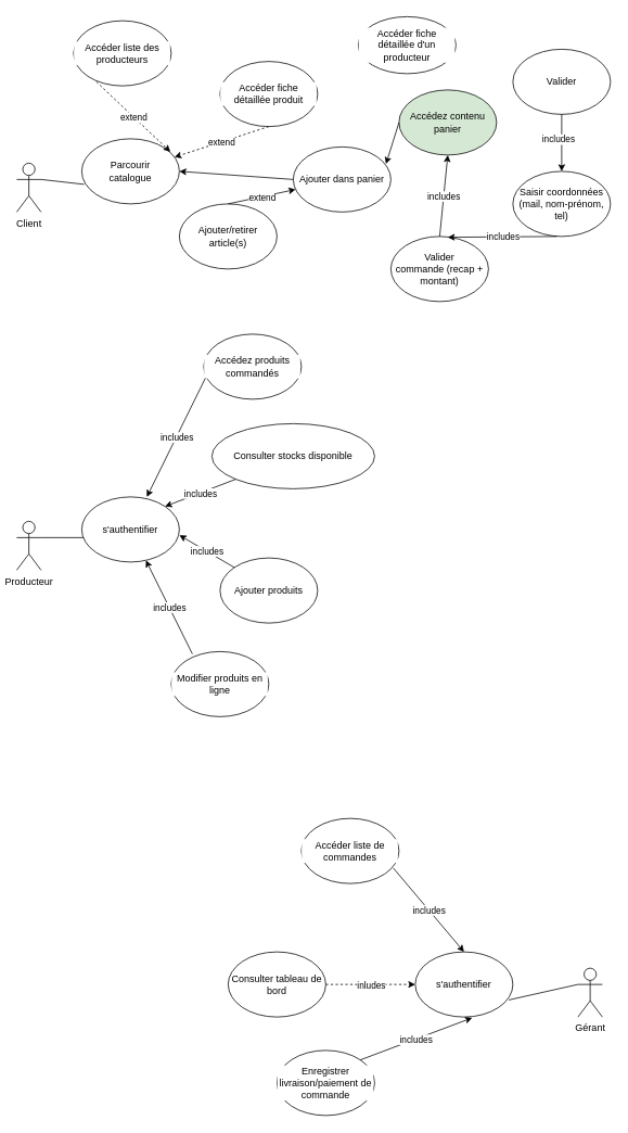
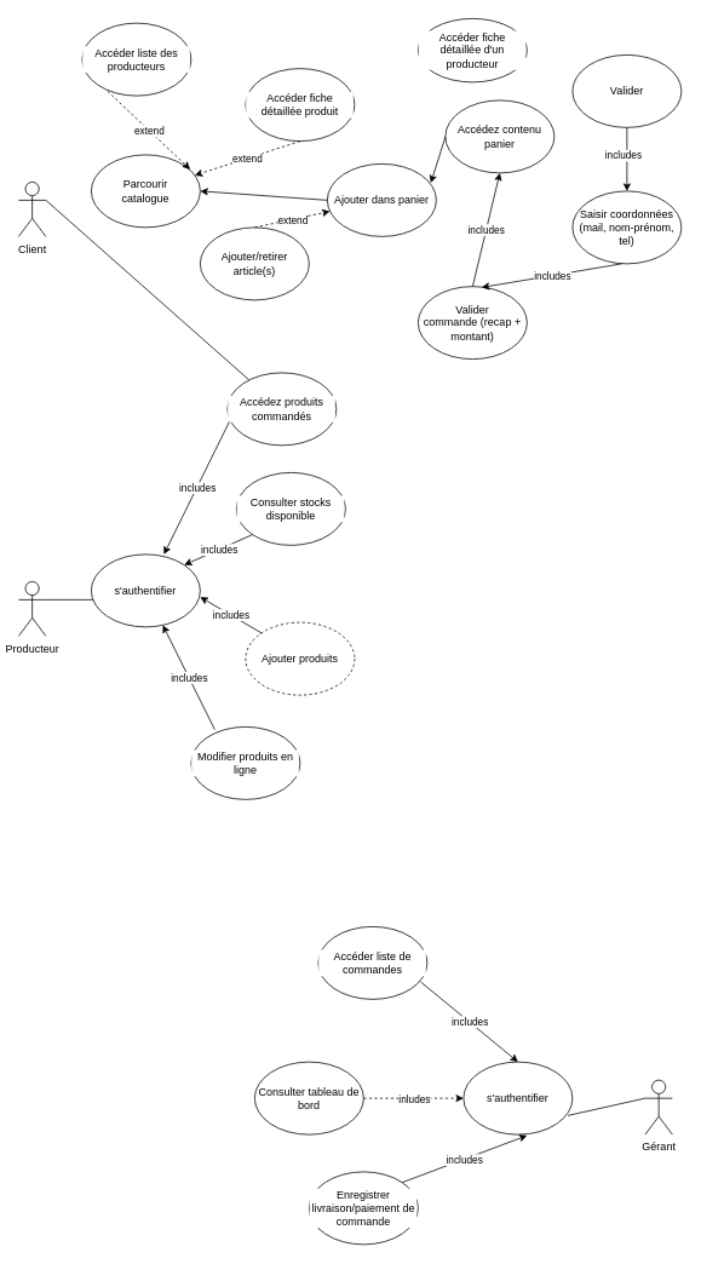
  <mxCell id="0" />
  <mxCell id="1" parent="0" />
  <mxCell id="2" value="&lt;div&gt;Client&lt;/div&gt;&lt;div&gt;&lt;br&gt;&lt;/div&gt;" style="shape=umlActor;verticalLabelPosition=bottom;verticalAlign=top;html=1;outlineConnect=0;fillColor=default;strokeColor=default;fontColor=default;" parent="1" vertex="1"><mxGeometry x="20" y="200" width="30" height="60" as="geometry" /></mxCell>
  <mxCell id="3" value="&lt;div&gt;Parcourir&lt;/div&gt;&lt;div&gt;catalogue&lt;/div&gt;" style="ellipse;whiteSpace=wrap;html=1;fontColor=default;strokeColor=default;fillColor=default;" parent="1" vertex="1"><mxGeometry x="100" y="170" width="120" height="80" as="geometry" /></mxCell>
  <mxCell id="4" value="Ajouter dans panier" style="ellipse;whiteSpace=wrap;html=1;fontColor=default;strokeColor=default;fillColor=default;" parent="1" vertex="1"><mxGeometry x="360" y="180" width="120" height="80" as="geometry" /></mxCell>
- <mxCell id="5" value="" style="endArrow=none;html=1;rounded=0;labelBackgroundColor=default;fontColor=default;strokeColor=default;exitX=1;exitY=0.333;exitDx=0;exitDy=0;exitPerimeter=0;entryX=0.025;entryY=0.7;entryDx=0;entryDy=0;entryPerimeter=0;" parent="1" source="2" target="3" edge="1"><mxGeometry width="50" height="50" relative="1" as="geometry"><mxPoint x="340" y="420" as="sourcePoint" /><mxPoint x="390" y="370" as="targetPoint" /></mxGeometry></mxCell>
- <mxCell id="6" value="&lt;div&gt;Valider&lt;br&gt;&lt;/div&gt;&lt;div&gt;commande (recap + montant)&lt;br&gt;&lt;/div&gt;" style="ellipse;whiteSpace=wrap;html=1;fontColor=default;strokeColor=default;fillColor=default;" parent="1" vertex="1"><mxGeometry x="480" y="290" width="120" height="80" as="geometry" /></mxCell>
+ <mxCell id="5" value="" style="endArrow=none;html=1;rounded=0;labelBackgroundColor=default;fontColor=default;strokeColor=default;exitX=1;exitY=0.333;exitDx=0;exitDy=0;exitPerimeter=0;" parent="1" source="2" target="23" edge="1"><mxGeometry width="50" height="50" relative="1" as="geometry"><mxPoint x="340" y="420" as="sourcePoint" /><mxPoint x="390" y="370" as="targetPoint" /></mxGeometry></mxCell>
+ <mxCell id="6" value="&lt;div&gt;Valider&lt;br&gt;&lt;/div&gt;&lt;div&gt;commande (recap + montant)&lt;br&gt;&lt;/div&gt;" style="ellipse;whiteSpace=wrap;html=1;fontColor=default;strokeColor=default;fillColor=default;" parent="1" vertex="1"><mxGeometry x="460" y="315" width="120" height="80" as="geometry" /></mxCell>
  <mxCell id="7" value="" style="endArrow=classic;html=1;rounded=0;labelBackgroundColor=default;fontColor=default;strokeColor=default;entryX=0.5;entryY=1;entryDx=0;entryDy=0;exitX=0.5;exitY=0;exitDx=0;exitDy=0;" parent="1" source="6" target="52" edge="1"><mxGeometry relative="1" as="geometry"><mxPoint x="310" y="400" as="sourcePoint" /><mxPoint x="410" y="400" as="targetPoint" /></mxGeometry></mxCell>
  <mxCell id="8" value="includes" style="edgeLabel;resizable=0;html=1;align=center;verticalAlign=middle;fontColor=default;strokeColor=default;fillColor=default;" parent="7" connectable="0" vertex="1"><mxGeometry relative="1" as="geometry" /></mxCell>
  <mxCell id="9" value="Valider" style="ellipse;whiteSpace=wrap;html=1;fontColor=default;strokeColor=default;fillColor=default;" parent="1" vertex="1"><mxGeometry x="630" y="60" width="120" height="80" as="geometry" /></mxCell>
  <mxCell id="10" value="" style="endArrow=classic;html=1;rounded=0;labelBackgroundColor=default;fontColor=default;strokeColor=default;exitX=0.5;exitY=1;exitDx=0;exitDy=0;entryX=0.5;entryY=0;entryDx=0;entryDy=0;" parent="1" source="9" target="15" edge="1"><mxGeometry relative="1" as="geometry"><mxPoint x="310" y="340" as="sourcePoint" /><mxPoint x="700" y="150" as="targetPoint" /></mxGeometry></mxCell>
  <mxCell id="11" value="includes" style="edgeLabel;resizable=0;html=1;align=center;verticalAlign=middle;fontColor=default;strokeColor=default;fillColor=default;labelBackgroundColor=default;" parent="10" connectable="0" vertex="1"><mxGeometry relative="1" as="geometry"><mxPoint x="-5" y="-5" as="offset" /></mxGeometry></mxCell>
  <mxCell id="12" value="Ajouter/retirer article(s)" style="ellipse;whiteSpace=wrap;html=1;fontColor=default;strokeColor=default;fillColor=default;" parent="1" vertex="1"><mxGeometry x="220" y="250" width="120" height="80" as="geometry" /></mxCell>
- <mxCell id="13" value="" style="endArrow=classic;html=1;rounded=0;labelBackgroundColor=default;fontColor=default;strokeColor=default;exitX=0.5;exitY=0;exitDx=0;exitDy=0;dashed=0;" parent="1" source="12" target="4" edge="1"><mxGeometry relative="1" as="geometry"><mxPoint x="310" y="270" as="sourcePoint" /><mxPoint x="440" y="131" as="targetPoint" /></mxGeometry></mxCell>
+ <mxCell id="13" value="" style="endArrow=classic;html=1;rounded=0;labelBackgroundColor=default;fontColor=default;strokeColor=default;exitX=0.5;exitY=0;exitDx=0;exitDy=0;dashed=1;" parent="1" source="12" target="4" edge="1"><mxGeometry relative="1" as="geometry"><mxPoint x="310" y="270" as="sourcePoint" /><mxPoint x="440" y="131" as="targetPoint" /></mxGeometry></mxCell>
  <mxCell id="14" value="extend" style="edgeLabel;resizable=0;html=1;align=center;verticalAlign=middle;fontColor=default;strokeColor=default;fillColor=default;" parent="13" connectable="0" vertex="1"><mxGeometry relative="1" as="geometry" /></mxCell>
  <mxCell id="15" value="Saisir coordonnées (mail, nom-prénom, tel)" style="ellipse;whiteSpace=wrap;html=1;fontColor=default;strokeColor=default;fillColor=default;" parent="1" vertex="1"><mxGeometry x="630" y="210" width="120" height="80" as="geometry" /></mxCell>
  <mxCell id="16" value="" style="endArrow=classic;html=1;rounded=0;labelBackgroundColor=default;fontColor=default;strokeColor=default;exitX=0.45;exitY=1;exitDx=0;exitDy=0;exitPerimeter=0;entryX=0.583;entryY=0.013;entryDx=0;entryDy=0;entryPerimeter=0;" parent="1" source="15" target="6" edge="1"><mxGeometry relative="1" as="geometry"><mxPoint x="310" y="390" as="sourcePoint" /><mxPoint x="700" y="310" as="targetPoint" /></mxGeometry></mxCell>
  <mxCell id="17" value="includes" style="edgeLabel;resizable=0;html=1;align=center;verticalAlign=middle;labelBackgroundColor=default;fontColor=default;strokeColor=default;fillColor=default;" parent="16" connectable="0" vertex="1"><mxGeometry relative="1" as="geometry" /></mxCell>
  <mxCell id="18" value="Producteur" style="shape=umlActor;verticalLabelPosition=bottom;verticalAlign=top;html=1;outlineConnect=0;labelBackgroundColor=default;fontColor=default;strokeColor=default;fillColor=default;" parent="1" vertex="1"><mxGeometry x="20" y="640" width="30" height="60" as="geometry" /></mxCell>
  <mxCell id="19" value="s'authentifier" style="ellipse;whiteSpace=wrap;html=1;labelBackgroundColor=default;fontColor=default;strokeColor=default;fillColor=default;" parent="1" vertex="1"><mxGeometry x="100" y="610" width="120" height="80" as="geometry" /></mxCell>
  <mxCell id="20" value="" style="endArrow=none;html=1;rounded=0;labelBackgroundColor=default;fontColor=default;strokeColor=default;exitX=1;exitY=0.333;exitDx=0;exitDy=0;exitPerimeter=0;entryX=0.017;entryY=0.625;entryDx=0;entryDy=0;entryPerimeter=0;" parent="1" source="18" target="19" edge="1"><mxGeometry width="50" height="50" relative="1" as="geometry"><mxPoint x="340" y="570" as="sourcePoint" /><mxPoint x="390" y="520" as="targetPoint" /></mxGeometry></mxCell>
  <mxCell id="21" value="Accéder fiche détaillée produit" style="ellipse;whiteSpace=wrap;html=1;labelBackgroundColor=default;fontColor=default;strokeColor=default;fillColor=default;" parent="1" vertex="1"><mxGeometry x="270" y="75" width="120" height="80" as="geometry" /></mxCell>
  <mxCell id="22" value="Accéder liste des producteurs" style="ellipse;whiteSpace=wrap;html=1;labelBackgroundColor=default;fontColor=default;strokeColor=default;fillColor=default;" parent="1" vertex="1"><mxGeometry x="90" y="25" width="120" height="80" as="geometry" /></mxCell>
  <mxCell id="23" value="Accédez produits commandés" style="ellipse;whiteSpace=wrap;html=1;labelBackgroundColor=default;fontColor=default;strokeColor=default;fillColor=default;" parent="1" vertex="1"><mxGeometry x="250" y="410" width="120" height="80" as="geometry" /></mxCell>
- <mxCell id="24" value="Consulter stocks disponible" style="ellipse;whiteSpace=wrap;html=1;labelBackgroundColor=default;fontColor=default;strokeColor=default;fillColor=default;" parent="1" vertex="1"><mxGeometry x="260" y="520" width="200" height="80" as="geometry" /></mxCell>
- <mxCell id="25" value="Ajouter produits" style="ellipse;whiteSpace=wrap;html=1;labelBackgroundColor=default;fontColor=default;strokeColor=default;fillColor=default;" parent="1" vertex="1"><mxGeometry x="270" y="685" width="120" height="80" as="geometry" /></mxCell>
+ <mxCell id="24" value="Consulter stocks disponible" style="ellipse;whiteSpace=wrap;html=1;labelBackgroundColor=default;fontColor=default;strokeColor=default;fillColor=default;" parent="1" vertex="1"><mxGeometry x="260" y="520" width="120" height="80" as="geometry" /></mxCell>
+ <mxCell id="25" value="Ajouter produits" style="ellipse;whiteSpace=wrap;html=1;labelBackgroundColor=default;fontColor=default;strokeColor=default;fillColor=default;dashed=1;" parent="1" vertex="1"><mxGeometry x="270" y="685" width="120" height="80" as="geometry" /></mxCell>
  <mxCell id="26" value="Modifier produits en ligne" style="ellipse;whiteSpace=wrap;html=1;labelBackgroundColor=default;fontColor=default;strokeColor=default;fillColor=default;" parent="1" vertex="1"><mxGeometry x="210" y="800" width="120" height="80" as="geometry" /></mxCell>
  <mxCell id="27" style="edgeStyle=orthogonalEdgeStyle;rounded=0;orthogonalLoop=1;jettySize=auto;html=1;exitX=0.5;exitY=1;exitDx=0;exitDy=0;labelBackgroundColor=default;fontColor=default;endArrow=classic;endFill=1;strokeColor=default;" parent="1" source="24" target="24" edge="1"><mxGeometry relative="1" as="geometry" /></mxCell>
  <mxCell id="28" value="Gérant" style="shape=umlActor;verticalLabelPosition=bottom;verticalAlign=top;html=1;outlineConnect=0;labelBackgroundColor=default;fontColor=default;strokeColor=default;fillColor=default;" parent="1" vertex="1"><mxGeometry x="710" y="1189" width="30" height="60" as="geometry" /></mxCell>
  <mxCell id="29" value="s'authentifier" style="ellipse;whiteSpace=wrap;html=1;labelBackgroundColor=default;fontColor=default;strokeColor=default;fillColor=default;" parent="1" vertex="1"><mxGeometry x="510" y="1169" width="120" height="80" as="geometry" /></mxCell>
- <mxCell id="30" value="Accéder liste de commandes" style="ellipse;whiteSpace=wrap;html=1;labelBackgroundColor=default;fontColor=default;strokeColor=default;fillColor=default;" parent="1" vertex="1"><mxGeometry x="370" y="1005" width="120" height="80" as="geometry" /></mxCell>
+ <mxCell id="30" value="Accéder liste de commandes" style="ellipse;whiteSpace=wrap;html=1;labelBackgroundColor=default;fontColor=default;strokeColor=default;fillColor=default;" parent="1" vertex="1"><mxGeometry x="350" y="1020" width="120" height="80" as="geometry" /></mxCell>
  <mxCell id="31" value="" style="endArrow=none;html=1;rounded=0;labelBackgroundColor=default;fontColor=default;strokeColor=default;exitX=0;exitY=0.333;exitDx=0;exitDy=0;exitPerimeter=0;entryX=0.958;entryY=0.738;entryDx=0;entryDy=0;entryPerimeter=0;" parent="1" source="28" target="29" edge="1"><mxGeometry width="50" height="50" relative="1" as="geometry"><mxPoint x="340" y="670" as="sourcePoint" /><mxPoint x="620" y="490" as="targetPoint" /></mxGeometry></mxCell>
  <mxCell id="32" value="" style="endArrow=classic;html=1;rounded=0;labelBackgroundColor=default;fontColor=default;strokeColor=default;exitX=0.017;exitY=0.675;exitDx=0;exitDy=0;exitPerimeter=0;entryX=0.667;entryY=0;entryDx=0;entryDy=0;entryPerimeter=0;" parent="1" source="23" target="19" edge="1"><mxGeometry relative="1" as="geometry"><mxPoint x="310" y="590" as="sourcePoint" /><mxPoint x="410" y="590" as="targetPoint" /></mxGeometry></mxCell>
  <mxCell id="33" value="includes" style="edgeLabel;resizable=0;html=1;align=center;verticalAlign=middle;labelBackgroundColor=default;fontColor=default;strokeColor=default;fillColor=default;" parent="32" connectable="0" vertex="1"><mxGeometry relative="1" as="geometry" /></mxCell>
  <mxCell id="34" value="" style="endArrow=classic;html=1;rounded=0;labelBackgroundColor=default;fontColor=default;strokeColor=default;exitX=0;exitY=0.5;exitDx=0;exitDy=0;entryX=1;entryY=0.5;entryDx=0;entryDy=0;" parent="1" source="4" target="3" edge="1"><mxGeometry width="50" height="50" relative="1" as="geometry"><mxPoint x="340" y="250" as="sourcePoint" /><mxPoint x="390" y="200" as="targetPoint" /></mxGeometry></mxCell>
  <mxCell id="35" value="" style="endArrow=classic;html=1;rounded=0;labelBackgroundColor=default;fontColor=default;strokeColor=default;exitX=0;exitY=1;exitDx=0;exitDy=0;entryX=1;entryY=0;entryDx=0;entryDy=0;" parent="1" source="24" target="19" edge="1"><mxGeometry relative="1" as="geometry"><mxPoint x="310" y="590" as="sourcePoint" /><mxPoint x="410" y="590" as="targetPoint" /></mxGeometry></mxCell>
  <mxCell id="36" value="includes" style="edgeLabel;resizable=0;html=1;align=center;verticalAlign=middle;labelBackgroundColor=default;fontColor=default;strokeColor=default;fillColor=default;" parent="35" connectable="0" vertex="1"><mxGeometry relative="1" as="geometry" /></mxCell>
  <mxCell id="37" value="" style="endArrow=classic;html=1;rounded=0;labelBackgroundColor=default;fontColor=default;strokeColor=default;exitX=0;exitY=0;exitDx=0;exitDy=0;entryX=1;entryY=0.588;entryDx=0;entryDy=0;entryPerimeter=0;" parent="1" source="25" target="19" edge="1"><mxGeometry relative="1" as="geometry"><mxPoint x="310" y="590" as="sourcePoint" /><mxPoint x="410" y="590" as="targetPoint" /></mxGeometry></mxCell>
  <mxCell id="38" value="includes" style="edgeLabel;resizable=0;html=1;align=center;verticalAlign=middle;labelBackgroundColor=default;fontColor=default;strokeColor=default;fillColor=default;" parent="37" connectable="0" vertex="1"><mxGeometry relative="1" as="geometry" /></mxCell>
  <mxCell id="39" value="" style="endArrow=classic;html=1;rounded=0;labelBackgroundColor=default;fontColor=default;strokeColor=default;exitX=0.217;exitY=0.038;exitDx=0;exitDy=0;exitPerimeter=0;" parent="1" source="26" target="19" edge="1"><mxGeometry relative="1" as="geometry"><mxPoint x="310" y="590" as="sourcePoint" /><mxPoint x="410" y="590" as="targetPoint" /></mxGeometry></mxCell>
  <mxCell id="40" value="includes" style="edgeLabel;resizable=0;html=1;align=center;verticalAlign=middle;labelBackgroundColor=default;fontColor=default;strokeColor=default;fillColor=default;" parent="39" connectable="0" vertex="1"><mxGeometry relative="1" as="geometry" /></mxCell>
  <mxCell id="41" value="" style="endArrow=classic;html=1;rounded=0;labelBackgroundColor=default;fontColor=default;strokeColor=default;exitX=0.942;exitY=0.763;exitDx=0;exitDy=0;exitPerimeter=0;entryX=0.5;entryY=0;entryDx=0;entryDy=0;" parent="1" source="30" target="29" edge="1"><mxGeometry relative="1" as="geometry"><mxPoint x="310" y="740" as="sourcePoint" /><mxPoint x="410" y="740" as="targetPoint" /></mxGeometry></mxCell>
  <mxCell id="42" value="includes" style="edgeLabel;resizable=0;html=1;align=center;verticalAlign=middle;labelBackgroundColor=default;fontColor=default;strokeColor=default;fillColor=default;" parent="41" connectable="0" vertex="1"><mxGeometry relative="1" as="geometry" /></mxCell>
  <mxCell id="43" value="" style="endArrow=classic;html=1;rounded=0;labelBackgroundColor=default;fontColor=default;strokeColor=default;exitX=0.233;exitY=0.938;exitDx=0;exitDy=0;exitPerimeter=0;entryX=0.908;entryY=0.2;entryDx=0;entryDy=0;entryPerimeter=0;dashed=1;" parent="1" source="22" target="3" edge="1"><mxGeometry relative="1" as="geometry"><mxPoint x="310" y="260" as="sourcePoint" /><mxPoint x="410" y="260" as="targetPoint" /></mxGeometry></mxCell>
  <mxCell id="44" value="extend" style="edgeLabel;resizable=0;html=1;align=center;verticalAlign=middle;labelBackgroundColor=default;fontColor=default;strokeColor=default;fillColor=default;" parent="43" connectable="0" vertex="1"><mxGeometry relative="1" as="geometry" /></mxCell>
  <mxCell id="45" value="" style="endArrow=classic;html=1;rounded=0;labelBackgroundColor=default;fontColor=default;strokeColor=default;exitX=0.5;exitY=1;exitDx=0;exitDy=0;dashed=1;" parent="1" source="21" target="3" edge="1"><mxGeometry relative="1" as="geometry"><mxPoint x="310" y="260" as="sourcePoint" /><mxPoint x="410" y="260" as="targetPoint" /></mxGeometry></mxCell>
  <mxCell id="46" value="extend" style="edgeLabel;resizable=0;html=1;align=center;verticalAlign=middle;labelBackgroundColor=default;fontColor=default;strokeColor=default;fillColor=default;" parent="45" connectable="0" vertex="1"><mxGeometry relative="1" as="geometry" /></mxCell>
  <mxCell id="47" value="Enregistrer livraison/paiement de commande" style="ellipse;whiteSpace=wrap;html=1;labelBackgroundColor=default;fontColor=default;strokeColor=default;fillColor=default;" parent="1" vertex="1"><mxGeometry x="340" y="1290" width="120" height="80" as="geometry" /></mxCell>
  <mxCell id="48" value="" style="endArrow=classic;html=1;rounded=0;labelBackgroundColor=default;fontColor=default;strokeColor=default;exitX=1;exitY=0;exitDx=0;exitDy=0;entryX=0.583;entryY=1.013;entryDx=0;entryDy=0;entryPerimeter=0;" parent="1" source="47" target="29" edge="1"><mxGeometry relative="1" as="geometry"><mxPoint x="310" y="1370" as="sourcePoint" /><mxPoint x="410" y="1370" as="targetPoint" /></mxGeometry></mxCell>
  <mxCell id="49" value="includes" style="edgeLabel;resizable=0;html=1;align=center;verticalAlign=middle;labelBackgroundColor=default;fontColor=default;strokeColor=default;fillColor=default;" parent="48" connectable="0" vertex="1"><mxGeometry relative="1" as="geometry" /></mxCell>
  <mxCell id="50" value="Consulter tableau de bord" style="ellipse;whiteSpace=wrap;html=1;fillColor=default;strokeColor=default;fontColor=default;" vertex="1" parent="1"><mxGeometry x="280" y="1169" width="120" height="80" as="geometry" /></mxCell>
- <mxCell id="51" value="Accéder fiche détaillée d'un producteur" style="ellipse;whiteSpace=wrap;html=1;labelBackgroundColor=default;fillColor=default;strokeColor=default;fontColor=default;" vertex="1" parent="1"><mxGeometry x="440" y="20" width="120" height="70" as="geometry" /></mxCell>
- <mxCell id="52" value="Accédez contenu panier" style="ellipse;whiteSpace=wrap;html=1;fontColor=default;fillColor=#d5e8d4;" vertex="1" parent="1"><mxGeometry x="490" y="110" width="120" height="80" as="geometry" /></mxCell>
+ <mxCell id="51" value="Accéder fiche détaillée d'un producteur" style="ellipse;whiteSpace=wrap;html=1;labelBackgroundColor=default;fillColor=default;strokeColor=default;fontColor=default;" vertex="1" parent="1"><mxGeometry x="460" width="120" height="70" as="geometry" y="20" /></mxCell>
+ <mxCell id="52" value="Accédez contenu panier" style="ellipse;whiteSpace=wrap;html=1;fontColor=default;" vertex="1" parent="1"><mxGeometry x="490" y="110" width="120" height="80" as="geometry" /></mxCell>
  <mxCell id="53" value="" style="endArrow=classic;html=1;rounded=0;labelBackgroundColor=default;fontColor=default;strokeColor=default;exitX=0;exitY=0.5;exitDx=0;exitDy=0;entryX=0.95;entryY=0.263;entryDx=0;entryDy=0;entryPerimeter=0;" edge="1" parent="1" source="52" target="4"><mxGeometry width="50" height="50" relative="1" as="geometry"><mxPoint x="340" y="240" as="sourcePoint" /><mxPoint x="390" y="190" as="targetPoint" /></mxGeometry></mxCell>
  <mxCell id="54" value="" style="endArrow=classic;html=1;rounded=0;dashed=1;labelBackgroundColor=default;fontColor=default;strokeColor=default;exitX=1;exitY=0.5;exitDx=0;exitDy=0;entryX=0;entryY=0.5;entryDx=0;entryDy=0;" edge="1" parent="1" source="50" target="29"><mxGeometry relative="1" as="geometry"><mxPoint x="290" y="1200" as="sourcePoint" /><mxPoint x="390" y="1200" as="targetPoint" /></mxGeometry></mxCell>
  <mxCell id="55" value="inludes" style="edgeLabel;resizable=0;html=1;align=center;verticalAlign=middle;labelBackgroundColor=default;fontColor=default;strokeColor=default;fillColor=default;" connectable="0" vertex="1" parent="54"><mxGeometry relative="1" as="geometry" /></mxCell>
